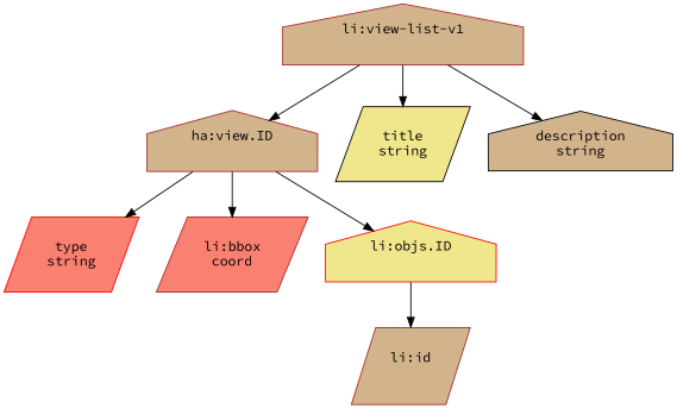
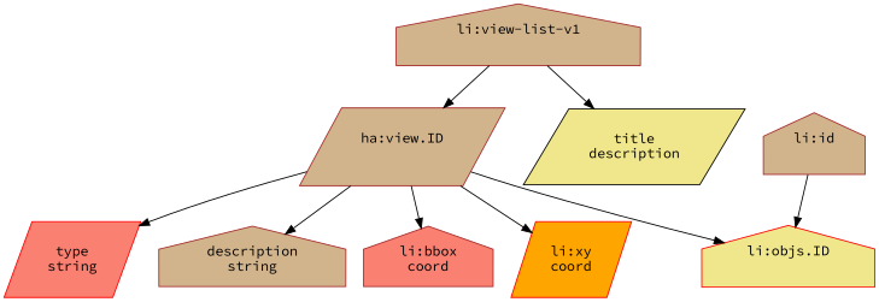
  digraph {
    fontname="Source Code Pro"
    node [color=brown fillcolor=tan fontname="Source Code Pro" shape=parallelogram style=filled]
    edge [fontname="Source Code Pro"]
    n1 [label="li:view-list-v1\n\n" shape=house]
-   n2 [label="ha:view.ID\n\n" shape=house]
-   n3 [color=black fillcolor=khaki label="title\nstring\n"]
+   n2 [label="ha:view.ID\n\n"]
+   n3 [color=black fillcolor=khaki label="title\ndescription\n"]
    n4 [color=red fillcolor=salmon label="type\nstring\n"]
-   n5 [color=black label="description\nstring\n" shape=house]
-   n6 [fillcolor=salmon label="li:bbox\ncoord\n"]
+   n5 [label="description\nstring\n" shape=house]
+   n6 [fillcolor=salmon label="li:bbox\ncoord\n" shape=house]
+   n7 [color=red fillcolor=orange label="li:xy\ncoord\n"]
    n8 [color=red fillcolor=khaki label="li:objs.ID\n\n" shape=house]
-   n9 [label="li:id\n\n"]
+   n9 [label="li:id\n\n" shape=house]
    n1 -> n2
    n1 -> n3
    n2 -> n4
-   n1 -> n5
+   n2 -> n5
    n2 -> n6
+   n2 -> n7
    n2 -> n8
-   n8 -> n9
+   n9 -> n8
  }
